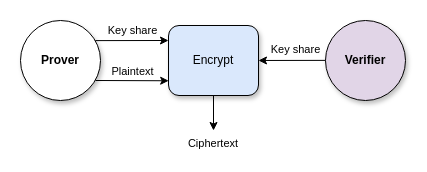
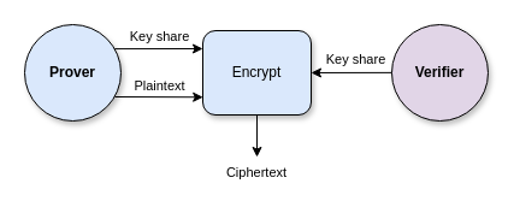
  <mxCell id="0" />
  <mxCell id="1" parent="0" />
  <mxCell id="2" style="html=1;fontSize=12;rounded=0;entryX=0.013;entryY=0.284;entryDx=0;entryDy=0;entryPerimeter=0;" parent="1" edge="1"><mxGeometry relative="1" as="geometry"><mxPoint x="94.83" y="40.12" as="sourcePoint" /><mxPoint x="168" y="40" as="targetPoint" /></mxGeometry></mxCell>
  <mxCell id="3" value="Key share" style="edgeLabel;html=1;align=center;verticalAlign=middle;resizable=0;points=[];fontSize=11;labelBackgroundColor=none;" parent="2" vertex="1" connectable="0"><mxGeometry relative="1" as="geometry"><mxPoint y="-11" as="offset" /></mxGeometry></mxCell>
  <mxCell id="4" style="rounded=0;html=1;exitX=0.5;exitY=1;exitDx=0;exitDy=0;fontSize=12;" parent="1" source="8" edge="1"><mxGeometry relative="1" as="geometry"><mxPoint x="213" y="130" as="targetPoint" /></mxGeometry></mxCell>
  <mxCell id="5" style="html=1;fontSize=12;rounded=0;entryX=0.013;entryY=0.718;entryDx=0;entryDy=0;entryPerimeter=0;" parent="1" edge="1"><mxGeometry relative="1" as="geometry"><mxPoint x="95" y="80" as="sourcePoint" /><mxPoint x="168.17" y="80.26" as="targetPoint" /></mxGeometry></mxCell>
  <mxCell id="6" value="&lt;font style=&quot;font-size: 11px;&quot;&gt;Plaintext&lt;/font&gt;" style="edgeLabel;html=1;align=center;verticalAlign=middle;resizable=0;points=[];fontSize=11;labelBackgroundColor=none;" parent="5" vertex="1" connectable="0"><mxGeometry relative="1" as="geometry"><mxPoint y="-10" as="offset" /></mxGeometry></mxCell>
- <mxCell id="7" value="Prover" style="ellipse;whiteSpace=wrap;html=1;aspect=fixed;shadow=1;fontStyle=1" parent="1" vertex="1"><mxGeometry x="20" y="20" width="80" height="80" as="geometry" /></mxCell>
+ <mxCell id="7" value="Prover" style="ellipse;whiteSpace=wrap;html=1;aspect=fixed;shadow=1;fontStyle=1;fillColor=#dae8fc;" parent="1" vertex="1"><mxGeometry x="20" y="20" width="80" height="80" as="geometry" /></mxCell>
  <mxCell id="8" value="&lt;font style=&quot;font-size: 12px;&quot;&gt;Encrypt&lt;/font&gt;" style="rounded=1;whiteSpace=wrap;html=1;fontSize=10;shadow=1;fillColor=#dae8fc;" parent="1" vertex="1"><mxGeometry x="168" y="25" width="90" height="70" as="geometry" /></mxCell>
  <mxCell id="9" style="html=1;fontSize=12;rounded=0;entryX=0.013;entryY=0.284;entryDx=0;entryDy=0;entryPerimeter=0;startArrow=classic;startFill=1;endArrow=none;endFill=0;" parent="1" edge="1"><mxGeometry relative="1" as="geometry"><mxPoint x="258" y="59.98" as="sourcePoint" /><mxPoint x="331.17" y="59.86" as="targetPoint" /></mxGeometry></mxCell>
  <mxCell id="10" value="&lt;style=&quot;font-size: 11px;&quot;=&quot;&quot;&gt;Key share&lt;/style=&quot;font-size:&gt;" style="edgeLabel;html=1;align=center;verticalAlign=middle;resizable=0;points=[];fontSize=11;labelBackgroundColor=none;" parent="9" vertex="1" connectable="0"><mxGeometry relative="1" as="geometry"><mxPoint y="-11" as="offset" /></mxGeometry></mxCell>
  <mxCell id="11" value="Verifier" style="ellipse;whiteSpace=wrap;html=1;aspect=fixed;shadow=1;fontStyle=1;fillColor=#e1d5e7;" parent="1" vertex="1"><mxGeometry x="325" y="20" width="80" height="80" as="geometry" /></mxCell>
  <mxCell id="12" value="&lt;span style=&quot;font-family: Helvetica; font-size: 11px; font-style: normal; font-variant-ligatures: normal; font-variant-caps: normal; font-weight: 400; letter-spacing: normal; orphans: 2; text-indent: 0px; text-transform: none; widows: 2; word-spacing: 0px; -webkit-text-stroke-width: 0px; text-decoration-thickness: initial; text-decoration-style: initial; text-decoration-color: initial; float: none; display: inline !important;&quot;&gt;Ciphertext&lt;/span&gt;" style="text;whiteSpace=wrap;html=1;fontSize=11;align=center;" parent="1" vertex="1"><mxGeometry x="183" y="130" width="60" height="20" as="geometry" /></mxCell>
